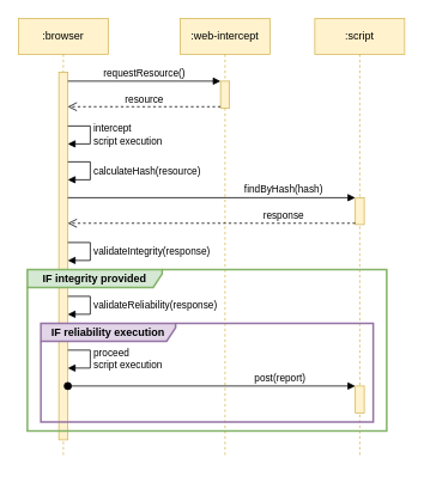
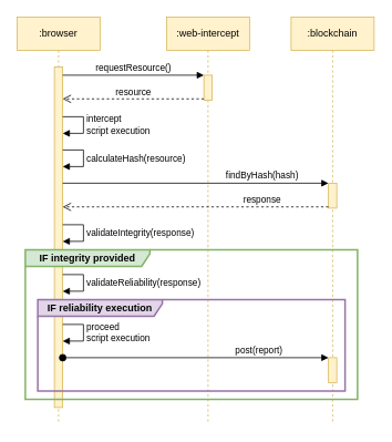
  <mxCell id="0" />
  <mxCell id="1" parent="0" />
  <mxCell id="2" value=":browser" style="shape=umlLifeline;perimeter=lifelinePerimeter;whiteSpace=wrap;html=1;container=1;collapsible=0;recursiveResize=0;outlineConnect=0;fillColor=#fff2cc;strokeColor=#d6b656;" parent="1" vertex="1"><mxGeometry x="20" y="20" width="100" height="490" as="geometry" /></mxCell>
  <mxCell id="3" value="" style="html=1;points=[];perimeter=orthogonalPerimeter;fillColor=#fff2cc;strokeColor=#d6b656;" parent="2" vertex="1"><mxGeometry x="45" y="60" width="10" height="410" as="geometry" /></mxCell>
  <mxCell id="4" value="calculateHash(resource)" style="edgeStyle=orthogonalEdgeStyle;html=1;align=left;spacingLeft=2;endArrow=block;rounded=0;" parent="2" edge="1"><mxGeometry relative="1" as="geometry"><mxPoint x="55" y="160" as="sourcePoint" /><Array as="points"><mxPoint x="80" y="160" /><mxPoint x="80" y="180" /></Array><mxPoint x="55" y="180" as="targetPoint" /></mxGeometry></mxCell>
  <mxCell id="5" value="intercept &lt;br&gt;script execution" style="edgeStyle=orthogonalEdgeStyle;html=1;align=left;spacingLeft=2;endArrow=block;rounded=0;" parent="2" source="3" target="3" edge="1"><mxGeometry relative="1" as="geometry"><mxPoint x="60" y="120" as="sourcePoint" /><Array as="points"><mxPoint x="80" y="120" /><mxPoint x="80" y="140" /></Array><mxPoint x="60" y="140" as="targetPoint" /></mxGeometry></mxCell>
  <mxCell id="6" value="validateIntegrity(response)" style="edgeStyle=orthogonalEdgeStyle;html=1;align=left;spacingLeft=2;endArrow=block;rounded=0;" parent="2" source="3" target="3" edge="1"><mxGeometry relative="1" as="geometry"><mxPoint x="60" y="250" as="sourcePoint" /><Array as="points"><mxPoint x="80" y="250" /><mxPoint x="80" y="270" /></Array><mxPoint x="65" y="270" as="targetPoint" /></mxGeometry></mxCell>
  <mxCell id="7" value="validateReliability(response)" style="edgeStyle=orthogonalEdgeStyle;html=1;align=left;spacingLeft=2;endArrow=block;rounded=0;" parent="2" source="3" target="3" edge="1"><mxGeometry relative="1" as="geometry"><mxPoint x="60" y="320" as="sourcePoint" /><Array as="points"><mxPoint x="80" y="310" /><mxPoint x="80" y="330" /></Array><mxPoint x="60" y="340" as="targetPoint" /></mxGeometry></mxCell>
  <mxCell id="8" value="proceed&lt;br&gt;script execution" style="edgeStyle=orthogonalEdgeStyle;html=1;align=left;spacingLeft=2;endArrow=block;rounded=0;" parent="2" source="3" target="3" edge="1"><mxGeometry relative="1" as="geometry"><mxPoint x="60" y="360" as="sourcePoint" /><Array as="points"><mxPoint x="80" y="370" /><mxPoint x="80" y="390" /></Array><mxPoint x="60" y="380" as="targetPoint" /></mxGeometry></mxCell>
- <mxCell id="9" value=":script" style="shape=umlLifeline;perimeter=lifelinePerimeter;whiteSpace=wrap;html=1;container=1;collapsible=0;recursiveResize=0;outlineConnect=0;fillColor=#fff2cc;strokeColor=#d6b656;" parent="1" vertex="1"><mxGeometry x="350" y="20" width="100" height="490" as="geometry" /></mxCell>
+ <mxCell id="9" value=":blockchain" style="shape=umlLifeline;perimeter=lifelinePerimeter;whiteSpace=wrap;html=1;container=1;collapsible=0;recursiveResize=0;outlineConnect=0;fillColor=#fff2cc;strokeColor=#d6b656;" parent="1" vertex="1"><mxGeometry x="350" y="20" width="100" height="490" as="geometry" /></mxCell>
  <mxCell id="10" value="" style="html=1;points=[];perimeter=orthogonalPerimeter;fillColor=#fff2cc;strokeColor=#d6b656;" parent="9" vertex="1"><mxGeometry x="45" y="200" width="10" height="30" as="geometry" /></mxCell>
  <mxCell id="11" value="" style="html=1;points=[];perimeter=orthogonalPerimeter;fillColor=#fff2cc;strokeColor=#d6b656;" parent="9" vertex="1"><mxGeometry x="45" y="410" width="10" height="30" as="geometry" /></mxCell>
  <mxCell id="12" value=":web-intercept" style="shape=umlLifeline;perimeter=lifelinePerimeter;whiteSpace=wrap;html=1;container=1;collapsible=0;recursiveResize=0;outlineConnect=0;fillColor=#fff2cc;strokeColor=#d6b656;" parent="1" vertex="1"><mxGeometry x="200" y="20" width="100" height="490" as="geometry" /></mxCell>
  <mxCell id="13" value="" style="html=1;points=[];perimeter=orthogonalPerimeter;fillColor=#fff2cc;strokeColor=#d6b656;" parent="12" vertex="1"><mxGeometry x="45" y="70" width="10" height="30" as="geometry" /></mxCell>
  <mxCell id="14" value="requestResource()" style="html=1;verticalAlign=bottom;endArrow=block;entryX=0;entryY=0;" parent="1" source="3" target="13" edge="1"><mxGeometry relative="1" as="geometry"><mxPoint x="165" y="90" as="sourcePoint" /></mxGeometry></mxCell>
  <mxCell id="15" value="resource" style="html=1;verticalAlign=bottom;endArrow=open;dashed=1;endSize=8;exitX=0;exitY=0.95;" parent="1" source="13" target="3" edge="1"><mxGeometry relative="1" as="geometry"><mxPoint x="165" y="166" as="targetPoint" /></mxGeometry></mxCell>
  <mxCell id="16" value="findByHash(hash)" style="html=1;verticalAlign=bottom;endArrow=block;entryX=0;entryY=0;" parent="1" target="10" edge="1"><mxGeometry x="0.5" relative="1" as="geometry"><mxPoint x="75" y="220" as="sourcePoint" /><mxPoint as="offset" /></mxGeometry></mxCell>
  <mxCell id="17" value="response" style="html=1;verticalAlign=bottom;endArrow=open;dashed=1;endSize=8;exitX=0;exitY=0.95;" parent="1" source="10" edge="1"><mxGeometry x="-0.5" relative="1" as="geometry"><mxPoint x="75" y="248.5" as="targetPoint" /><mxPoint as="offset" /></mxGeometry></mxCell>
  <mxCell id="18" value="post(report)" style="html=1;verticalAlign=bottom;startArrow=oval;endArrow=block;startSize=8;" parent="1" source="3" target="11" edge="1"><mxGeometry x="0.472" relative="1" as="geometry"><mxPoint x="75" y="380" as="sourcePoint" /><mxPoint as="offset" /></mxGeometry></mxCell>
  <mxCell id="19" value="IF integrity provided" style="shape=umlFrame;whiteSpace=wrap;html=1;fillColor=#d5e8d4;strokeColor=#82b366;width=150;height=20;fontStyle=1;strokeWidth=2;" parent="1" vertex="1"><mxGeometry x="30" y="300" width="400" height="180" as="geometry" /></mxCell>
  <mxCell id="20" value="IF reliability execution" style="shape=umlFrame;whiteSpace=wrap;html=1;fillColor=#e1d5e7;strokeColor=#9673a6;width=150;height=20;fontStyle=1;strokeWidth=2;" parent="1" vertex="1"><mxGeometry x="45" y="360" width="370" height="110" as="geometry" /></mxCell>
